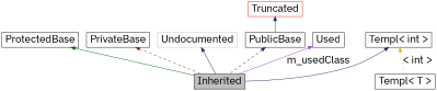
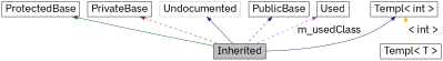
  digraph {
    fontname="IBM Plex Sans"
    node [fontname="IBM Plex Sans" fontsize=24 shape=box color=black]
    edge [color=midnightblue dir=back fontname="IBM Plex Sans" fontsize=24 labelfontname=Helvetica labelfontsize=24 style=dashed]
    n1 [fillcolor=grey75 fontcolor=black height=0.2 label=Inherited style=filled width=0.4 color=""]
    n2 [height=0.2 label=PublicBase width=0.4]
-   n3 [color=red height=0.2 label=Truncated width=0.4]
    n4 [height=0.2 label=ProtectedBase width=0.4]
    n5 [height=0.2 label=PrivateBase width=0.4]
    n6 [color=grey75 height=0.2 label=Undocumented width=0.4]
    n7 [height=0.2 label="Templ< int >" width=0.4]
    n8 [height=0.2 label="Templ< T >" width=0.4]
    n9 [height=0.2 label=Used width=0.4]
    n2 -> n1
-   n3 -> n2 [style=solid]
    n4 -> n1 [color=darkgreen style=solid]
    n5 -> n1 [color=firebrick4]
    n6 -> n1 [style=solid]
    n7 -> n1 [style=solid]
    n7 -> n8 [color=orange label="< int >"]
-   n9 -> n1 [color=darkorchid3 label=m_usedClass style=solid]
+   n9 -> n1 [color=darkorchid3 label=m_usedClass]
  }
